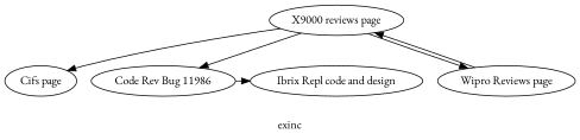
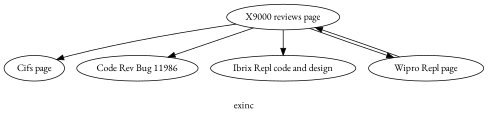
  digraph {
    fontname="EB Garamond"
    label=exinc
    node [fontname="EB Garamond"]
    edge [fontname="EB Garamond"]
    n1 [label="Ibrix Repl code and design"]
    n2 [label="Cifs page"]
    n3 [label="Code Rev Bug 11986"]
    n4 [label="X9000 reviews page"]
-   n5 [label="Wipro Reviews page"]
+   n5 [label="Wipro Repl page"]
    subgraph sub_1 {
      rank=same
      n1
      n2
      n3
    }
-   n3 -> n1
+   n4 -> n1
    n4 -> n2
    n4 -> n3
    n4 -> n5
    n5 -> n4
  }
